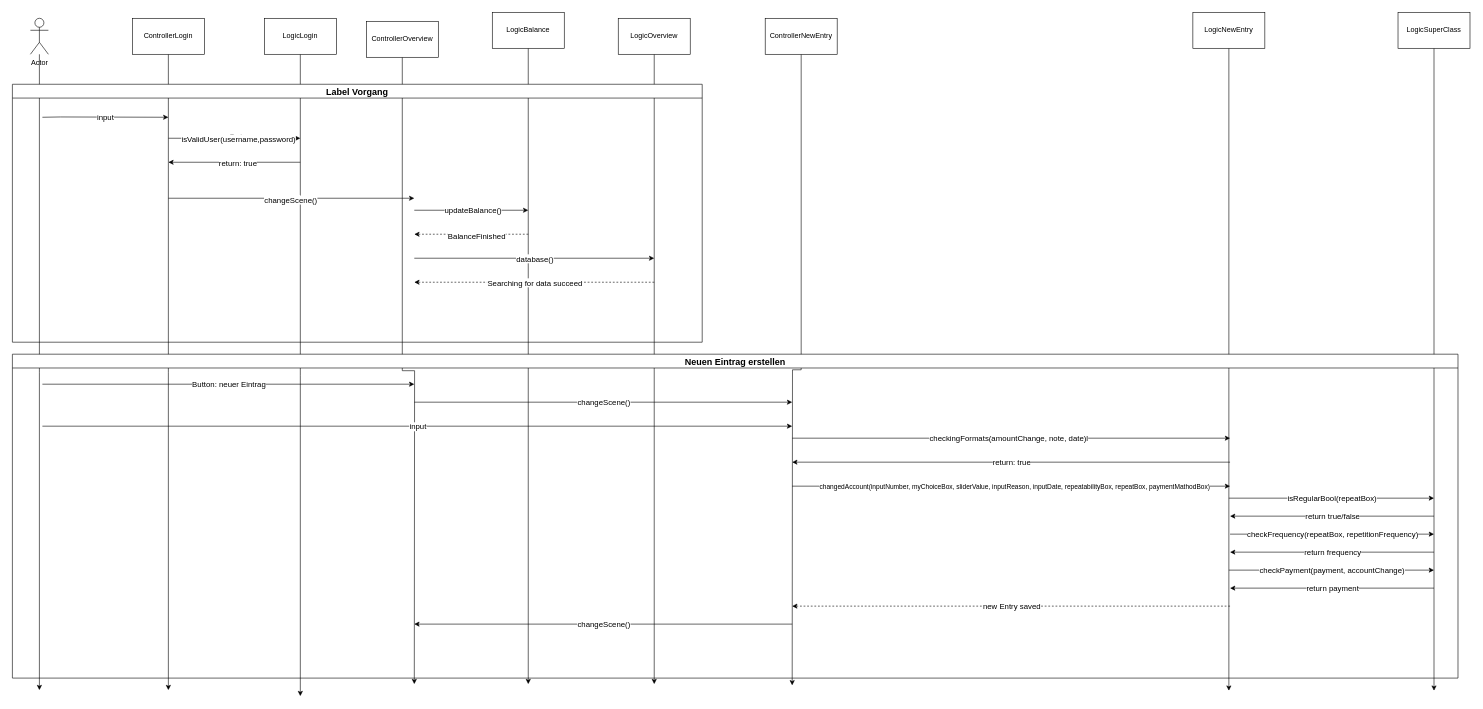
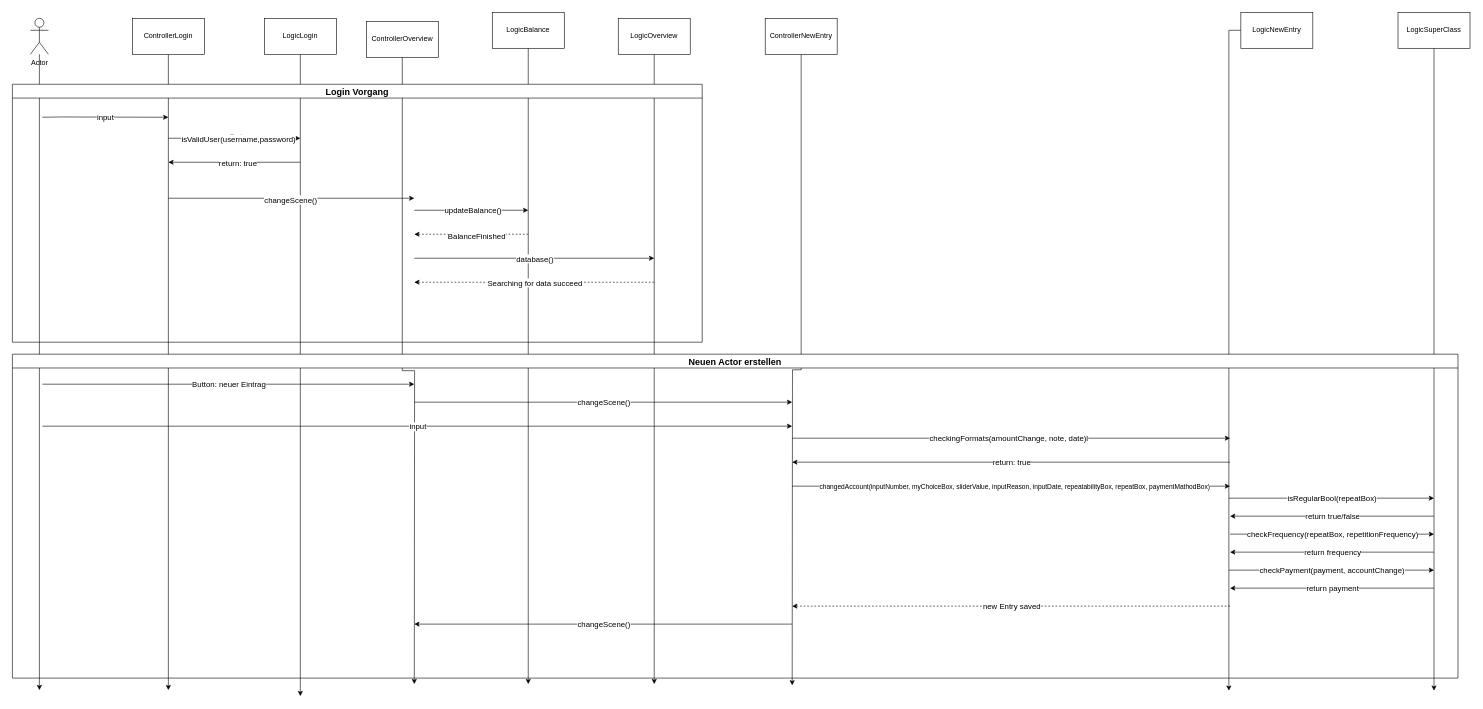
  <mxCell id="0" />
  <mxCell id="1" parent="0" />
  <mxCell id="2" style="edgeStyle=orthogonalEdgeStyle;rounded=0;orthogonalLoop=1;jettySize=auto;html=1;" edge="1" parent="1" source="3"><mxGeometry relative="1" as="geometry"><mxPoint x="65" y="1150" as="targetPoint" /></mxGeometry></mxCell>
  <mxCell id="3" value="Actor" style="shape=umlActor;verticalLabelPosition=bottom;verticalAlign=top;html=1;outlineConnect=0;" vertex="1" parent="1"><mxGeometry x="50" y="30" width="30" height="60" as="geometry" /></mxCell>
  <mxCell id="4" style="edgeStyle=orthogonalEdgeStyle;rounded=0;orthogonalLoop=1;jettySize=auto;html=1;" edge="1" parent="1" source="5"><mxGeometry relative="1" as="geometry"><mxPoint x="280" y="1150" as="targetPoint" /></mxGeometry></mxCell>
  <mxCell id="5" value="ControllerLogin" style="rounded=0;whiteSpace=wrap;html=1;" vertex="1" parent="1"><mxGeometry x="220" y="30" width="120" height="60" as="geometry" /></mxCell>
  <mxCell id="6" style="edgeStyle=orthogonalEdgeStyle;rounded=0;orthogonalLoop=1;jettySize=auto;html=1;" edge="1" parent="1" source="7"><mxGeometry relative="1" as="geometry"><mxPoint x="500" y="1160" as="targetPoint" /></mxGeometry></mxCell>
  <mxCell id="7" value="LogicLogin" style="rounded=0;whiteSpace=wrap;html=1;" vertex="1" parent="1"><mxGeometry x="440" y="30" width="120" height="60" as="geometry" /></mxCell>
  <mxCell id="8" style="edgeStyle=orthogonalEdgeStyle;rounded=0;orthogonalLoop=1;jettySize=auto;html=1;" edge="1" parent="1" source="9"><mxGeometry relative="1" as="geometry"><mxPoint x="690" y="1140" as="targetPoint" /></mxGeometry></mxCell>
  <mxCell id="9" value="ControllerOverview" style="rounded=0;whiteSpace=wrap;html=1;" vertex="1" parent="1"><mxGeometry x="610" y="35" width="120" height="60" as="geometry" /></mxCell>
  <mxCell id="10" value="" style="endArrow=classic;html=1;rounded=0;" edge="1" parent="1"><mxGeometry relative="1" as="geometry"><mxPoint x="70" y="195" as="sourcePoint" /><mxPoint x="280" y="195" as="targetPoint" /><Array as="points"><mxPoint x="100" y="194.5" /></Array></mxGeometry></mxCell>
  <mxCell id="11" value="&lt;font style=&quot;font-size: 13px;&quot;&gt;input&lt;/font&gt;" style="edgeLabel;resizable=0;html=1;align=center;verticalAlign=middle;" connectable="0" vertex="1" parent="10"><mxGeometry relative="1" as="geometry" /></mxCell>
  <mxCell id="12" value="" style="endArrow=classic;html=1;rounded=0;" edge="1" parent="1"><mxGeometry relative="1" as="geometry"><mxPoint x="280" y="230" as="sourcePoint" /><mxPoint x="500" y="230" as="targetPoint" /></mxGeometry></mxCell>
  <mxCell id="13" value="Label" style="edgeLabel;resizable=0;html=1;align=center;verticalAlign=middle;" connectable="0" vertex="1" parent="12"><mxGeometry relative="1" as="geometry" /></mxCell>
  <mxCell id="14" value="Text" style="edgeLabel;html=1;align=center;verticalAlign=middle;resizable=0;points=[];" vertex="1" connectable="0" parent="12"><mxGeometry x="0.018" y="3" relative="1" as="geometry"><mxPoint as="offset" /></mxGeometry></mxCell>
  <mxCell id="15" value="&lt;font style=&quot;font-size: 13px;&quot;&gt;isValidUser(username,password)&lt;/font&gt;" style="edgeLabel;html=1;align=center;verticalAlign=middle;resizable=0;points=[];" vertex="1" connectable="0" parent="12"><mxGeometry x="0.054" relative="1" as="geometry"><mxPoint as="offset" /></mxGeometry></mxCell>
  <mxCell id="16" value="" style="endArrow=classic;html=1;rounded=0;" edge="1" parent="1"><mxGeometry relative="1" as="geometry"><mxPoint x="500" y="270" as="sourcePoint" /><mxPoint x="280" y="270" as="targetPoint" /></mxGeometry></mxCell>
  <mxCell id="17" value="Label" style="edgeLabel;resizable=0;html=1;align=center;verticalAlign=middle;" connectable="0" vertex="1" parent="16"><mxGeometry relative="1" as="geometry" /></mxCell>
  <mxCell id="18" value="&lt;font style=&quot;font-size: 13px;&quot;&gt;return: true&lt;/font&gt;" style="edgeLabel;html=1;align=center;verticalAlign=middle;resizable=0;points=[];" vertex="1" connectable="0" parent="16"><mxGeometry x="-0.045" relative="1" as="geometry"><mxPoint as="offset" /></mxGeometry></mxCell>
  <mxCell id="19" value="" style="endArrow=classic;html=1;rounded=0;" edge="1" parent="1"><mxGeometry relative="1" as="geometry"><mxPoint x="280" y="330" as="sourcePoint" /><mxPoint x="690" y="330" as="targetPoint" /></mxGeometry></mxCell>
  <mxCell id="20" value="Label" style="edgeLabel;resizable=0;html=1;align=center;verticalAlign=middle;" connectable="0" vertex="1" parent="19"><mxGeometry relative="1" as="geometry" /></mxCell>
  <mxCell id="21" value="&lt;font style=&quot;font-size: 13px;&quot;&gt;changeScene()&lt;/font&gt;" style="edgeLabel;html=1;align=center;verticalAlign=middle;resizable=0;points=[];" vertex="1" connectable="0" parent="19"><mxGeometry x="-0.01" y="-2" relative="1" as="geometry"><mxPoint as="offset" /></mxGeometry></mxCell>
  <mxCell id="22" style="edgeStyle=orthogonalEdgeStyle;rounded=0;orthogonalLoop=1;jettySize=auto;html=1;" edge="1" parent="1" source="23"><mxGeometry relative="1" as="geometry"><mxPoint x="880" y="1140" as="targetPoint" /></mxGeometry></mxCell>
  <mxCell id="23" value="LogicBalance" style="rounded=0;whiteSpace=wrap;html=1;" vertex="1" parent="1"><mxGeometry x="820" y="20" width="120" height="60" as="geometry" /></mxCell>
  <mxCell id="24" value="" style="endArrow=classic;html=1;rounded=0;" edge="1" parent="1"><mxGeometry relative="1" as="geometry"><mxPoint x="690" y="350" as="sourcePoint" /><mxPoint x="880" y="350" as="targetPoint" /></mxGeometry></mxCell>
  <mxCell id="25" value="Label" style="edgeLabel;resizable=0;html=1;align=center;verticalAlign=middle;" connectable="0" vertex="1" parent="24"><mxGeometry relative="1" as="geometry" /></mxCell>
  <mxCell id="26" value="&lt;font style=&quot;font-size: 13px;&quot;&gt;updateBalance()&lt;/font&gt;" style="edgeLabel;html=1;align=center;verticalAlign=middle;resizable=0;points=[];" vertex="1" connectable="0" parent="24"><mxGeometry x="0.021" y="1" relative="1" as="geometry"><mxPoint as="offset" /></mxGeometry></mxCell>
  <mxCell id="27" value="" style="endArrow=classic;html=1;rounded=0;dashed=1;" edge="1" parent="1"><mxGeometry relative="1" as="geometry"><mxPoint x="880" y="390" as="sourcePoint" /><mxPoint x="690" y="390" as="targetPoint" /></mxGeometry></mxCell>
  <mxCell id="28" value="Label" style="edgeLabel;resizable=0;html=1;align=center;verticalAlign=middle;" connectable="0" vertex="1" parent="27"><mxGeometry relative="1" as="geometry" /></mxCell>
  <mxCell id="29" value="&lt;font style=&quot;font-size: 13px;&quot;&gt;BalanceFinished&lt;/font&gt;" style="edgeLabel;html=1;align=center;verticalAlign=middle;resizable=0;points=[];" vertex="1" connectable="0" parent="27"><mxGeometry x="-0.084" y="2" relative="1" as="geometry"><mxPoint as="offset" /></mxGeometry></mxCell>
  <mxCell id="30" style="edgeStyle=orthogonalEdgeStyle;rounded=0;orthogonalLoop=1;jettySize=auto;html=1;" edge="1" parent="1" source="31"><mxGeometry relative="1" as="geometry"><mxPoint x="1090" y="1140" as="targetPoint" /></mxGeometry></mxCell>
  <mxCell id="31" value="LogicOverview" style="rounded=0;whiteSpace=wrap;html=1;" vertex="1" parent="1"><mxGeometry x="1030" y="30" width="120" height="60" as="geometry" /></mxCell>
  <mxCell id="32" value="" style="endArrow=classic;html=1;rounded=0;" edge="1" parent="1"><mxGeometry relative="1" as="geometry"><mxPoint x="690" y="430" as="sourcePoint" /><mxPoint x="1090" y="430" as="targetPoint" /></mxGeometry></mxCell>
  <mxCell id="33" value="&lt;font style=&quot;font-size: 13px;&quot;&gt;database()&lt;/font&gt;" style="edgeLabel;resizable=0;html=1;align=center;verticalAlign=middle;" connectable="0" vertex="1" parent="32"><mxGeometry relative="1" as="geometry" /></mxCell>
  <mxCell id="34" value="" style="endArrow=classic;html=1;rounded=0;dashed=1;" edge="1" parent="1"><mxGeometry relative="1" as="geometry"><mxPoint x="1090" y="470" as="sourcePoint" /><mxPoint x="690" y="470" as="targetPoint" /></mxGeometry></mxCell>
  <mxCell id="35" value="&lt;font style=&quot;font-size: 13px;&quot;&gt;Searching for data succeed&lt;/font&gt;" style="edgeLabel;resizable=0;html=1;align=center;verticalAlign=middle;" connectable="0" vertex="1" parent="34"><mxGeometry relative="1" as="geometry" /></mxCell>
  <mxCell id="36" value="" style="endArrow=classic;html=1;rounded=0;" edge="1" parent="1"><mxGeometry relative="1" as="geometry"><mxPoint x="70" y="640" as="sourcePoint" /><mxPoint x="690" y="640" as="targetPoint" /></mxGeometry></mxCell>
  <mxCell id="37" value="&lt;font style=&quot;font-size: 13px;&quot;&gt;Button: neuer Eintrag&lt;/font&gt;" style="edgeLabel;resizable=0;html=1;align=center;verticalAlign=middle;" connectable="0" vertex="1" parent="36"><mxGeometry relative="1" as="geometry" /></mxCell>
  <mxCell id="38" style="edgeStyle=orthogonalEdgeStyle;rounded=0;orthogonalLoop=1;jettySize=auto;html=1;" edge="1" parent="1" source="39"><mxGeometry relative="1" as="geometry"><mxPoint x="1320" y="1142" as="targetPoint" /></mxGeometry></mxCell>
  <mxCell id="39" value="ControllerNewEntry" style="rounded=0;whiteSpace=wrap;html=1;" vertex="1" parent="1"><mxGeometry x="1275" y="30" width="120" height="60" as="geometry" /></mxCell>
  <mxCell id="40" value="" style="endArrow=classic;html=1;rounded=0;" edge="1" parent="1"><mxGeometry relative="1" as="geometry"><mxPoint x="690" y="670" as="sourcePoint" /><mxPoint x="1320" y="670" as="targetPoint" /></mxGeometry></mxCell>
  <mxCell id="41" value="&lt;font style=&quot;font-size: 13px;&quot;&gt;changeScene()&lt;/font&gt;" style="edgeLabel;resizable=0;html=1;align=center;verticalAlign=middle;" connectable="0" vertex="1" parent="40"><mxGeometry relative="1" as="geometry" /></mxCell>
  <mxCell id="42" value="" style="endArrow=classic;html=1;rounded=0;" edge="1" parent="1"><mxGeometry relative="1" as="geometry"><mxPoint x="70" y="710" as="sourcePoint" /><mxPoint x="1320" y="710" as="targetPoint" /></mxGeometry></mxCell>
  <mxCell id="43" value="&lt;font style=&quot;font-size: 13px;&quot;&gt;input&lt;/font&gt;" style="edgeLabel;resizable=0;html=1;align=center;verticalAlign=middle;" connectable="0" vertex="1" parent="42"><mxGeometry relative="1" as="geometry" /></mxCell>
  <mxCell id="44" style="edgeStyle=orthogonalEdgeStyle;rounded=0;orthogonalLoop=1;jettySize=auto;html=1;" edge="1" parent="1" source="45"><mxGeometry relative="1" as="geometry"><mxPoint x="2048" y="1151" as="targetPoint" /></mxGeometry></mxCell>
- <mxCell id="45" value="LogicNewEntry" style="rounded=0;whiteSpace=wrap;html=1;" vertex="1" parent="1"><mxGeometry x="1988" y="20" width="120" height="60" as="geometry" /></mxCell>
+ <mxCell id="45" value="LogicNewEntry" style="rounded=0;whiteSpace=wrap;html=1;" vertex="1" parent="1"><mxGeometry x="2068" y="20" width="120" height="60" as="geometry" /></mxCell>
  <mxCell id="46" value="" style="endArrow=classic;html=1;rounded=0;" edge="1" parent="1"><mxGeometry relative="1" as="geometry"><mxPoint x="1320" y="730" as="sourcePoint" /><mxPoint x="2050" y="730" as="targetPoint" /></mxGeometry></mxCell>
  <mxCell id="47" value="&lt;font style=&quot;font-size: 13px;&quot;&gt;checkingFormats(amountChange, note, date)l&lt;/font&gt;" style="edgeLabel;resizable=0;html=1;align=center;verticalAlign=middle;" connectable="0" vertex="1" parent="46"><mxGeometry relative="1" as="geometry"><mxPoint x="-5" as="offset" /></mxGeometry></mxCell>
  <mxCell id="48" value="" style="endArrow=classic;html=1;rounded=0;" edge="1" parent="1"><mxGeometry relative="1" as="geometry"><mxPoint x="2050" y="770" as="sourcePoint" /><mxPoint x="1320" y="770" as="targetPoint" /></mxGeometry></mxCell>
  <mxCell id="49" value="&lt;font style=&quot;font-size: 13px;&quot;&gt;return: true&lt;/font&gt;" style="edgeLabel;resizable=0;html=1;align=center;verticalAlign=middle;" connectable="0" vertex="1" parent="48"><mxGeometry relative="1" as="geometry" /></mxCell>
  <mxCell id="50" value="" style="endArrow=classic;html=1;rounded=0;" edge="1" parent="1"><mxGeometry relative="1" as="geometry"><mxPoint x="1320" y="810" as="sourcePoint" /><mxPoint x="2050" y="810" as="targetPoint" /></mxGeometry></mxCell>
  <mxCell id="51" value="changedAccount(inputNumber, myChoiceBox, sliderValue, inputReason, inputDate, repeatabilityBox, repeatBox, paymentMathodBox)" style="edgeLabel;resizable=0;html=1;align=center;verticalAlign=middle;" connectable="0" vertex="1" parent="50"><mxGeometry relative="1" as="geometry"><mxPoint x="5" as="offset" /></mxGeometry></mxCell>
  <mxCell id="52" style="edgeStyle=orthogonalEdgeStyle;rounded=0;orthogonalLoop=1;jettySize=auto;html=1;" edge="1" parent="1" source="53"><mxGeometry relative="1" as="geometry"><mxPoint x="2390" y="1151" as="targetPoint" /></mxGeometry></mxCell>
  <mxCell id="53" value="LogicSuperClass" style="rounded=0;whiteSpace=wrap;html=1;" vertex="1" parent="1"><mxGeometry x="2330" y="20" width="120" height="60" as="geometry" /></mxCell>
  <mxCell id="54" value="" style="endArrow=classic;html=1;rounded=0;" edge="1" parent="1"><mxGeometry relative="1" as="geometry"><mxPoint x="2048" y="830" as="sourcePoint" /><mxPoint x="2390" y="830" as="targetPoint" /></mxGeometry></mxCell>
  <mxCell id="55" value="&lt;font style=&quot;font-size: 13px;&quot;&gt;isRegularBool(repeatBox)&lt;/font&gt;" style="edgeLabel;resizable=0;html=1;align=center;verticalAlign=middle;" connectable="0" vertex="1" parent="54"><mxGeometry relative="1" as="geometry" /></mxCell>
  <mxCell id="56" value="" style="endArrow=classic;html=1;rounded=0;" edge="1" parent="1"><mxGeometry relative="1" as="geometry"><mxPoint x="2390" y="860" as="sourcePoint" /><mxPoint x="2050" y="860" as="targetPoint" /></mxGeometry></mxCell>
  <mxCell id="57" value="&lt;font style=&quot;font-size: 13px;&quot;&gt;return true/false&lt;/font&gt;" style="edgeLabel;resizable=0;html=1;align=center;verticalAlign=middle;" connectable="0" vertex="1" parent="56"><mxGeometry relative="1" as="geometry" /></mxCell>
  <mxCell id="58" value="" style="endArrow=classic;html=1;rounded=0;" edge="1" parent="1"><mxGeometry relative="1" as="geometry"><mxPoint x="2050" y="890" as="sourcePoint" /><mxPoint x="2390" y="890" as="targetPoint" /></mxGeometry></mxCell>
  <mxCell id="59" value="&lt;font style=&quot;font-size: 13px;&quot;&gt;checkFrequency(repeatBox, repetitionFrequency)&lt;/font&gt;" style="edgeLabel;resizable=0;html=1;align=center;verticalAlign=middle;" connectable="0" vertex="1" parent="58"><mxGeometry relative="1" as="geometry" /></mxCell>
  <mxCell id="60" value="" style="endArrow=classic;html=1;rounded=0;" edge="1" parent="1"><mxGeometry relative="1" as="geometry"><mxPoint x="2390" y="920" as="sourcePoint" /><mxPoint x="2050" y="920" as="targetPoint" /></mxGeometry></mxCell>
  <mxCell id="61" value="&lt;font style=&quot;font-size: 13px;&quot;&gt;return frequency&lt;/font&gt;" style="edgeLabel;resizable=0;html=1;align=center;verticalAlign=middle;" connectable="0" vertex="1" parent="60"><mxGeometry relative="1" as="geometry" /></mxCell>
  <mxCell id="62" value="" style="endArrow=classic;html=1;rounded=0;" edge="1" parent="1"><mxGeometry relative="1" as="geometry"><mxPoint x="2048" y="950" as="sourcePoint" /><mxPoint x="2390" y="950" as="targetPoint" /></mxGeometry></mxCell>
  <mxCell id="63" value="&lt;font style=&quot;font-size: 13px;&quot;&gt;checkPayment(payment, accountChange)&lt;/font&gt;" style="edgeLabel;resizable=0;html=1;align=center;verticalAlign=middle;" connectable="0" vertex="1" parent="62"><mxGeometry relative="1" as="geometry" /></mxCell>
  <mxCell id="64" value="" style="endArrow=classic;html=1;rounded=0;" edge="1" parent="1"><mxGeometry relative="1" as="geometry"><mxPoint x="2390" y="980" as="sourcePoint" /><mxPoint x="2050" y="980" as="targetPoint" /></mxGeometry></mxCell>
  <mxCell id="65" value="&lt;font style=&quot;font-size: 13px;&quot;&gt;return payment&lt;/font&gt;" style="edgeLabel;resizable=0;html=1;align=center;verticalAlign=middle;" connectable="0" vertex="1" parent="64"><mxGeometry relative="1" as="geometry" /></mxCell>
  <mxCell id="66" value="" style="endArrow=classic;html=1;rounded=0;dashed=1;" edge="1" parent="1"><mxGeometry relative="1" as="geometry"><mxPoint x="2050" y="1010" as="sourcePoint" /><mxPoint x="1320" y="1010" as="targetPoint" /></mxGeometry></mxCell>
  <mxCell id="67" value="&lt;font style=&quot;font-size: 13px;&quot;&gt;new Entry saved&lt;/font&gt;" style="edgeLabel;resizable=0;html=1;align=center;verticalAlign=middle;" connectable="0" vertex="1" parent="66"><mxGeometry relative="1" as="geometry" /></mxCell>
  <mxCell id="68" value="" style="endArrow=classic;html=1;rounded=0;" edge="1" parent="1"><mxGeometry relative="1" as="geometry"><mxPoint x="1320" y="1040" as="sourcePoint" /><mxPoint x="690" y="1040" as="targetPoint" /></mxGeometry></mxCell>
  <mxCell id="69" value="&lt;font style=&quot;font-size: 13px;&quot;&gt;changeScene()&lt;/font&gt;" style="edgeLabel;resizable=0;html=1;align=center;verticalAlign=middle;" connectable="0" vertex="1" parent="68"><mxGeometry relative="1" as="geometry" /></mxCell>
- <mxCell id="70" value="&lt;font style=&quot;font-size: 15px;&quot;&gt;Neuen Eintrag erstellen&lt;/font&gt;" style="swimlane;whiteSpace=wrap;html=1;" vertex="1" parent="1"><mxGeometry x="20" y="590" width="2410" height="540" as="geometry" /></mxCell>
- <mxCell id="71" value="&lt;font style=&quot;font-size: 15px;&quot;&gt;Label Vorgang&lt;/font&gt;" style="swimlane;whiteSpace=wrap;html=1;" vertex="1" parent="1"><mxGeometry x="20" y="140" width="1150" height="430" as="geometry" /></mxCell>
+ <mxCell id="70" value="&lt;font style=&quot;font-size: 15px;&quot;&gt;Neuen Actor erstellen&lt;/font&gt;" style="swimlane;whiteSpace=wrap;html=1;" vertex="1" parent="1"><mxGeometry x="20" y="590" width="2410" height="540" as="geometry" /></mxCell>
+ <mxCell id="71" value="&lt;font style=&quot;font-size: 15px;&quot;&gt;Login Vorgang&lt;/font&gt;" style="swimlane;whiteSpace=wrap;html=1;" vertex="1" parent="1"><mxGeometry x="20" y="140" width="1150" height="430" as="geometry" /></mxCell>
